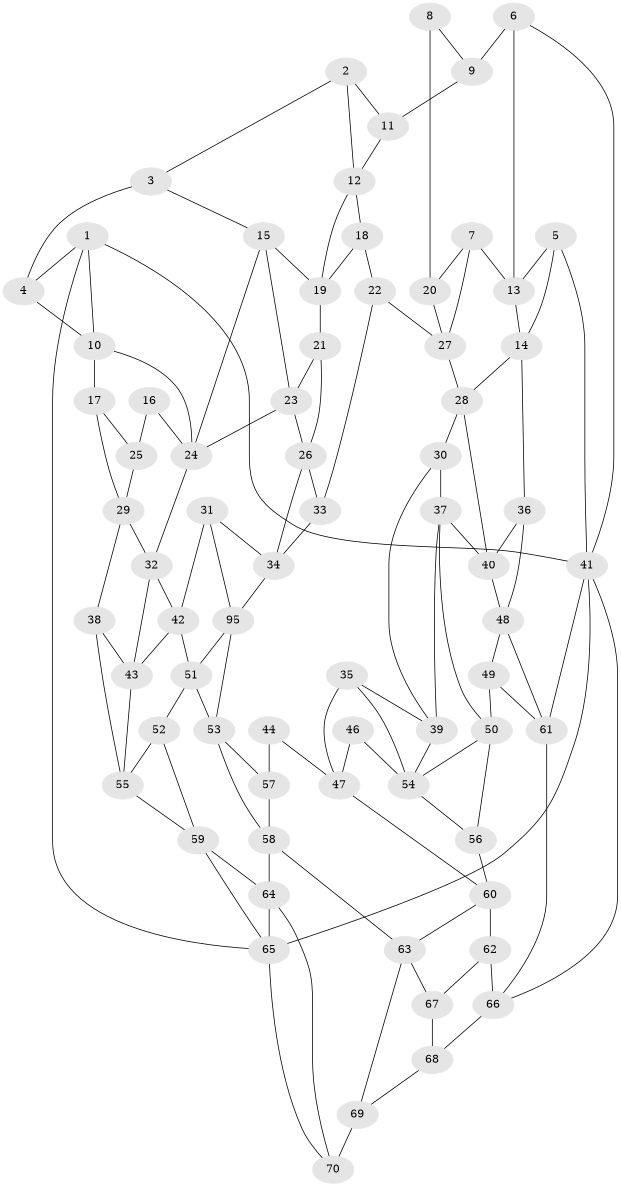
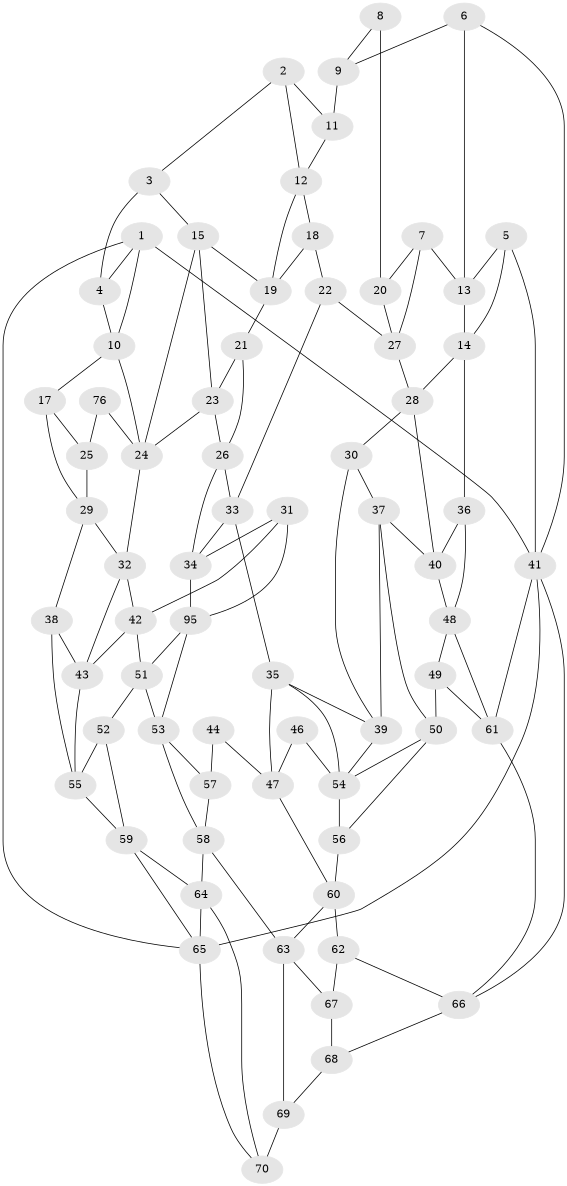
  graph {
    node [color=gray90 style=filled]
    edge [weight=1.0]
    1
    4
    10
    41
    65
    17
    24
    61
    66
    70
    2
    3
    11
    12
    15
    18
    19
    23
    5
    13
    14
    28
    36
    6
    9
    7
    20
    27
    8
    25
    29
    22
    21
    30
    40
    48
    26
    32
-   16
+   16 [label=76]
    38
    33
    34
    37
    39
    35
    42
    43
    n48 [label=95]
    55
    50
    54
    31
    51
    53
    47
    60
    56
    49
    59
    68
    52
    44
    57
    58
    46
    63
    62
    64
    67
    69
    1 -- 4
    1 -- 10
    1 -- 41
    1 -- 65
    4 -- 10
    10 -- 17
    10 -- 24
    41 -- 65
    41 -- 61
    41 -- 66
    65 -- 70
    17 -- 25
    17 -- 29
    24 -- 32
    61 -- 66
    66 -- 68
    2 -- 3
    2 -- 11
    2 -- 12
    3 -- 4 [weight=2.0]
    3 -- 15
    11 -- 12
    12 -- 18
    12 -- 19
    15 -- 24
    15 -- 19
    15 -- 23
    18 -- 19
    18 -- 22
    19 -- 21
    23 -- 24
    23 -- 26
    5 -- 41
    5 -- 13
    5 -- 14
    13 -- 14
    14 -- 28
    14 -- 36
    28 -- 30
    28 -- 40
    36 -- 40
    36 -- 48
    6 -- 41
    6 -- 13
    6 -- 9
    9 -- 11 [weight=2.0]
    7 -- 13
    7 -- 20
    7 -- 27
    20 -- 27
    27 -- 28
    8 -- 9
    8 -- 20 [weight=2.0]
    25 -- 29 [weight=2.0]
    29 -- 32
    29 -- 38
    22 -- 27
    22 -- 33
    21 -- 23
    21 -- 26
    30 -- 37
    30 -- 39
    40 -- 48
    48 -- 61
    48 -- 49
    26 -- 33
    26 -- 34
    32 -- 42
    32 -- 43
    16 -- 24
    16 -- 25 [weight=2.0]
    38 -- 43
    38 -- 55
    33 -- 34
+   33 -- 35
    34 -- n48
    37 -- 40
    37 -- 39
    37 -- 50
    39 -- 54
    35 -- 39
    35 -- 54
    35 -- 47
    42 -- 43
    42 -- 51
    43 -- 55
    n48 -- 51
    n48 -- 53
    55 -- 59
    50 -- 54
    50 -- 56
    54 -- 56
    31 -- 34
    31 -- 42
    31 -- n48
    51 -- 53
    51 -- 52
    53 -- 57
    53 -- 58
    47 -- 60
    60 -- 63
    60 -- 62
    56 -- 60
    49 -- 61
    49 -- 50
    59 -- 65
    59 -- 64
    68 -- 69
    52 -- 55
    52 -- 59
    44 -- 47
    44 -- 57 [weight=2.0]
    57 -- 58
    58 -- 63
    58 -- 64
    46 -- 54 [weight=2.0]
    46 -- 47
    63 -- 67
    63 -- 69
    62 -- 66
    62 -- 67
    64 -- 65
    64 -- 70
    67 -- 68 [weight=2.0]
    69 -- 70 [weight=2.0]
  }
